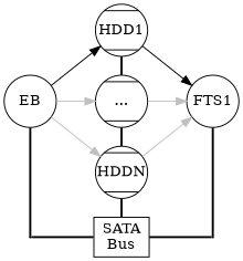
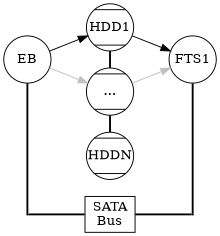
  digraph {
    color=white
    rankdir=LR
    splines=line
    node [color=black fixedsize=true shape=Mcircle style=solid]
    edge [arrowhead=none color=black penwidth=2]
    n1 [label=EB shape=circle width=.7]
    brnet2 [shape=point width=.02]
    n3 [label=HDD1 width=.7]
    n4 [label="..." width=.7]
    n5 [label=HDDN width=.7]
    n6 [fixedsize=false label="SATA\nBus" shape=box width=0]
    brnet3 [shape=point width=.02]
    n8 [label=FTS1 shape=circle width=.7]
    subgraph sub_1 {
      rank=same
      n1
      brnet2
    }
    subgraph sub_2 {
      rank=same
      n3
      n4
      n5
      n6
    }
    subgraph sub_3 {
      rank=same
      brnet3
      n8
    }
    n1 -> brnet2 [constraint=false]
    n1 -> n3 [arrowhead="" penwidth=""]
    n1 -> n4 [color=gray arrowhead="" penwidth=""]
-   n1 -> n5 [color=gray arrowhead="" penwidth=""]
    brnet2 -> n6
    n3 -> n4
    n3 -> n8 [arrowhead="" penwidth=""]
    n4 -> n5
    n4 -> n8 [color=gray arrowhead="" penwidth=""]
-   n5 -> n6
-   n5 -> n8 [color=gray arrowhead="" penwidth=""]
    n6 -> brnet3
    n8 -> brnet3 [constraint=false]
  }
